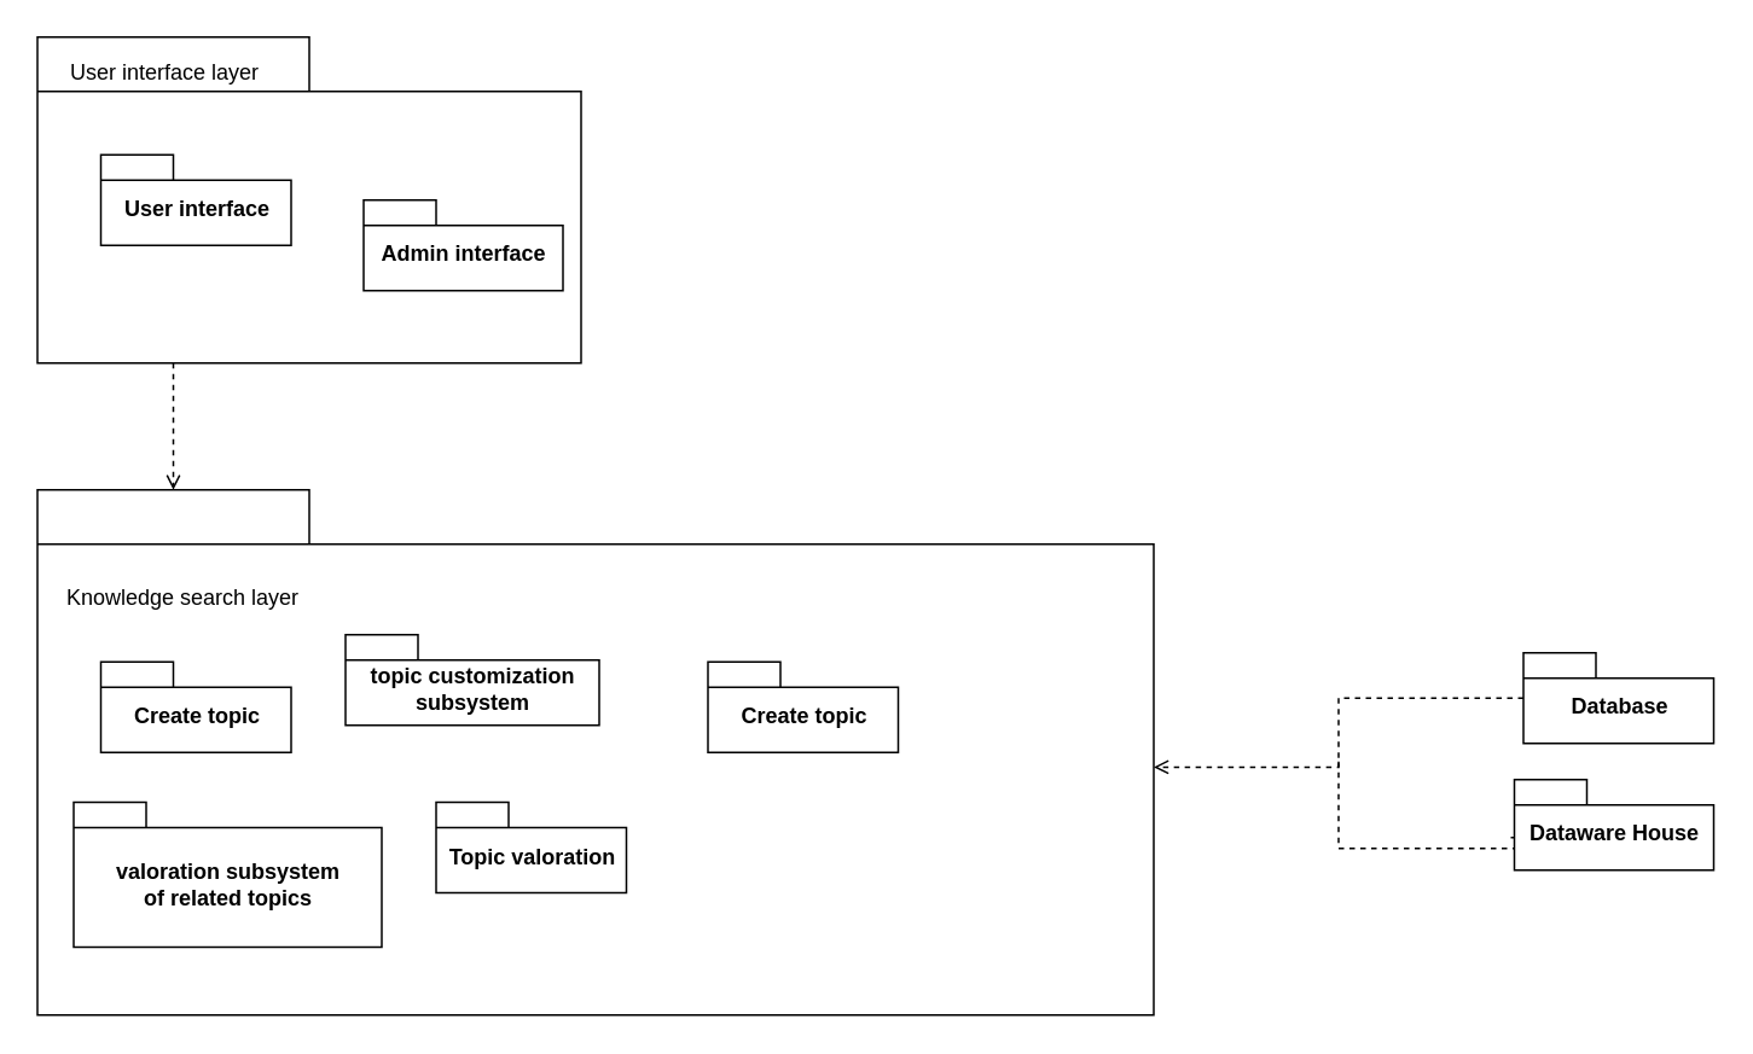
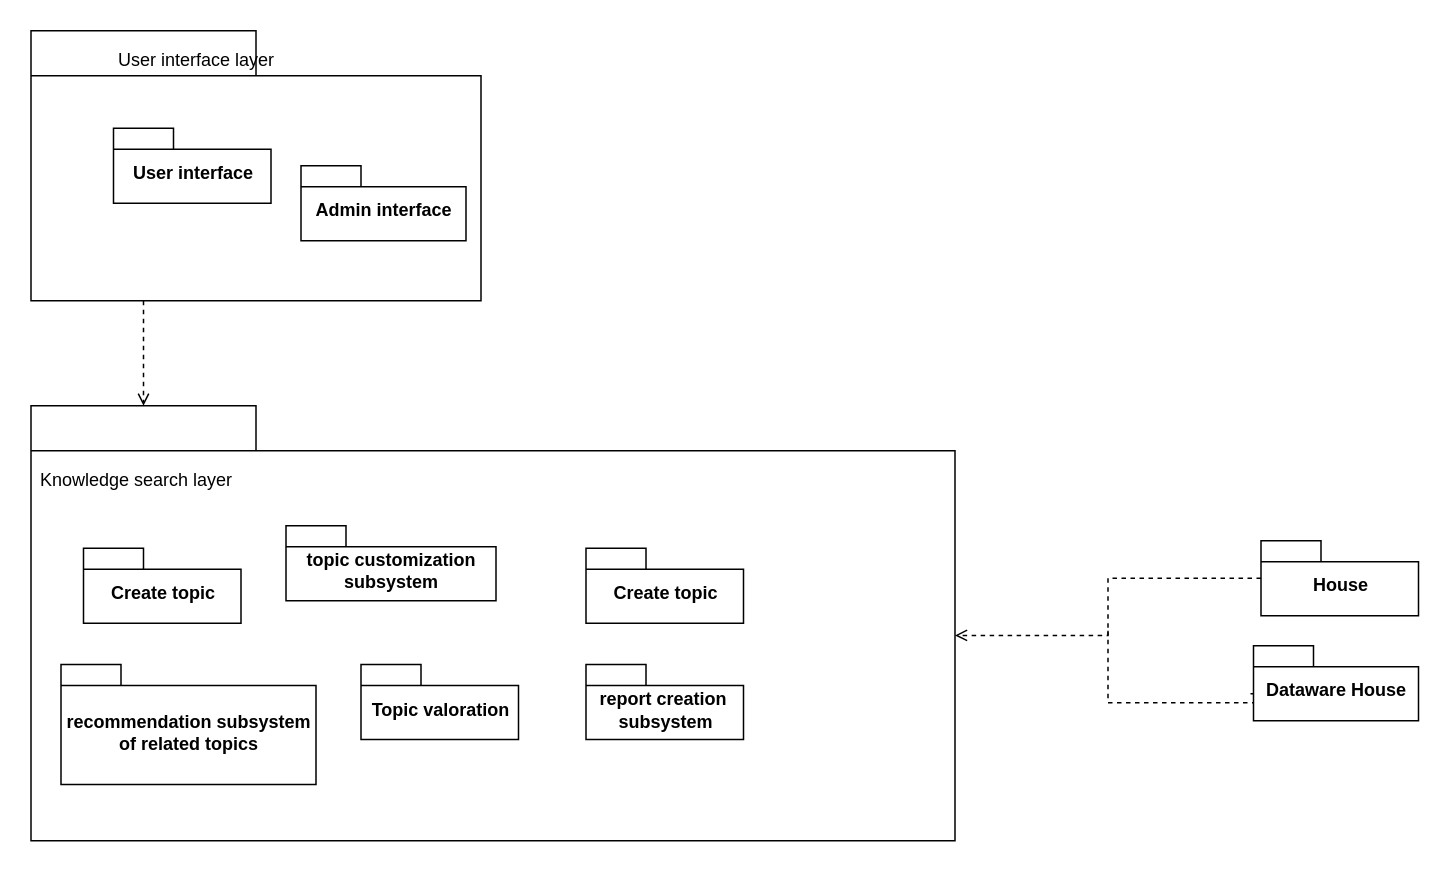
  <mxCell id="0" />
  <mxCell id="1" parent="0" />
  <mxCell id="2" style="edgeStyle=orthogonalEdgeStyle;rounded=0;orthogonalLoop=1;jettySize=auto;html=1;endArrow=open;endFill=0;dashed=1;entryX=0;entryY=0;entryDx=75;entryDy=0;entryPerimeter=0;exitX=0.25;exitY=1;exitDx=0;exitDy=0;exitPerimeter=0;strokeWidth=1;" edge="1" parent="1" source="3" target="7"><mxGeometry relative="1" as="geometry" /></mxCell>
  <mxCell id="3" value="" style="shape=folder;fontStyle=1;spacingTop=10;tabWidth=150;tabHeight=30;tabPosition=left;html=1;" vertex="1" parent="1"><mxGeometry x="20" y="20" width="300" height="180" as="geometry" /></mxCell>
- <mxCell id="4" value="User interface layer" style="text;html=1;align=center;verticalAlign=middle;resizable=0;points=[];autosize=1;strokeColor=none;" vertex="1" parent="1"><mxGeometry x="30" y="30" width="120" height="20" as="geometry" /></mxCell>
- <mxCell id="5" value="User interface" style="shape=folder;fontStyle=1;spacingTop=10;tabWidth=40;tabHeight=14;tabPosition=left;html=1;" vertex="1" parent="1"><mxGeometry x="55" y="85" width="105" height="50" as="geometry" /></mxCell>
+ <mxCell id="4" value="User interface layer" style="text;html=1;align=center;verticalAlign=middle;resizable=0;points=[];autosize=1;strokeColor=none;" vertex="1" parent="1"><mxGeometry x="70" y="30" width="120" height="20" as="geometry" /></mxCell>
+ <mxCell id="5" value="User interface" style="shape=folder;fontStyle=1;spacingTop=10;tabWidth=40;tabHeight=14;tabPosition=left;html=1;" vertex="1" parent="1"><mxGeometry x="75" y="85" width="105" height="50" as="geometry" /></mxCell>
  <mxCell id="6" value="Admin interface" style="shape=folder;fontStyle=1;spacingTop=10;tabWidth=40;tabHeight=14;tabPosition=left;html=1;" vertex="1" parent="1"><mxGeometry x="200" y="110" width="110" height="50" as="geometry" /></mxCell>
  <mxCell id="7" value="" style="shape=folder;fontStyle=1;spacingTop=10;tabWidth=150;tabHeight=30;tabPosition=left;html=1;" vertex="1" parent="1"><mxGeometry x="20" y="270" width="616" height="290" as="geometry" /></mxCell>
- <mxCell id="8" value="Knowledge search layer" style="text;html=1;align=center;verticalAlign=middle;resizable=0;points=[];autosize=1;strokeColor=none;" vertex="1" parent="1"><mxGeometry x="30" y="320" width="140" height="20" as="geometry" /></mxCell>
+ <mxCell id="8" value="Knowledge search layer" style="text;html=1;align=center;verticalAlign=middle;resizable=0;points=[];autosize=1;strokeColor=none;" vertex="1" parent="1"><mxGeometry x="20" y="310" width="140" height="20" as="geometry" /></mxCell>
  <mxCell id="9" value="Create topic" style="shape=folder;fontStyle=1;spacingTop=10;tabWidth=40;tabHeight=14;tabPosition=left;html=1;" vertex="1" parent="1"><mxGeometry x="55" y="365" width="105" height="50" as="geometry" /></mxCell>
  <mxCell id="10" value="topic customization &lt;br&gt;subsystem" style="shape=folder;fontStyle=1;spacingTop=10;tabWidth=40;tabHeight=14;tabPosition=left;html=1;" vertex="1" parent="1"><mxGeometry x="190" y="350" width="140" height="50" as="geometry" /></mxCell>
  <mxCell id="11" value="Create topic" style="shape=folder;fontStyle=1;spacingTop=10;tabWidth=40;tabHeight=14;tabPosition=left;html=1;" vertex="1" parent="1"><mxGeometry x="390" y="365" width="105" height="50" as="geometry" /></mxCell>
- <mxCell id="12" value="valoration subsystem &lt;br&gt;of related topics" style="shape=folder;fontStyle=1;spacingTop=10;tabWidth=40;tabHeight=14;tabPosition=left;html=1;" vertex="1" parent="1"><mxGeometry x="40" y="442.5" width="170" height="80" as="geometry" /></mxCell>
+ <mxCell id="12" value="recommendation subsystem &lt;br&gt;of related topics" style="shape=folder;fontStyle=1;spacingTop=10;tabWidth=40;tabHeight=14;tabPosition=left;html=1;" vertex="1" parent="1"><mxGeometry x="40" y="442.5" width="170" height="80" as="geometry" /></mxCell>
  <mxCell id="13" value="Topic valoration" style="shape=folder;fontStyle=1;spacingTop=10;tabWidth=40;tabHeight=14;tabPosition=left;html=1;" vertex="1" parent="1"><mxGeometry x="240" y="442.5" width="105" height="50" as="geometry" /></mxCell>
+ <mxCell id="14" value="report creation&amp;nbsp;&lt;br&gt;subsystem" style="shape=folder;fontStyle=1;spacingTop=10;tabWidth=40;tabHeight=14;tabPosition=left;html=1;" vertex="1" parent="1"><mxGeometry x="390" y="442.5" width="105" height="50" as="geometry" /></mxCell>
  <mxCell id="15" style="edgeStyle=orthogonalEdgeStyle;rounded=0;orthogonalLoop=1;jettySize=auto;html=1;entryX=1;entryY=0.528;entryDx=0;entryDy=0;entryPerimeter=0;dashed=1;endArrow=open;endFill=0;" edge="1" parent="1" source="16" target="7"><mxGeometry relative="1" as="geometry" /></mxCell>
- <mxCell id="16" value="Database" style="shape=folder;fontStyle=1;spacingTop=10;tabWidth=40;tabHeight=14;tabPosition=left;html=1;" vertex="1" parent="1"><mxGeometry x="840" y="360" width="105" height="50" as="geometry" /></mxCell>
+ <mxCell id="16" value="House" style="shape=folder;fontStyle=1;spacingTop=10;tabWidth=40;tabHeight=14;tabPosition=left;html=1;" vertex="1" parent="1"><mxGeometry x="840" y="360" width="105" height="50" as="geometry" /></mxCell>
  <mxCell id="17" style="edgeStyle=orthogonalEdgeStyle;rounded=0;orthogonalLoop=1;jettySize=auto;html=1;dashed=1;endArrow=none;endFill=0;exitX=0;exitY=0;exitDx=0;exitDy=32;exitPerimeter=0;" edge="1" parent="1"><mxGeometry relative="1" as="geometry"><mxPoint x="738" y="420" as="targetPoint" /><mxPoint x="833" y="462" as="sourcePoint" /><Array as="points"><mxPoint x="838" y="468" /><mxPoint x="738" y="468" /></Array></mxGeometry></mxCell>
  <mxCell id="18" value="Dataware House" style="shape=folder;fontStyle=1;spacingTop=10;tabWidth=40;tabHeight=14;tabPosition=left;html=1;" vertex="1" parent="1"><mxGeometry x="835" y="430" width="110" height="50" as="geometry" /></mxCell>
